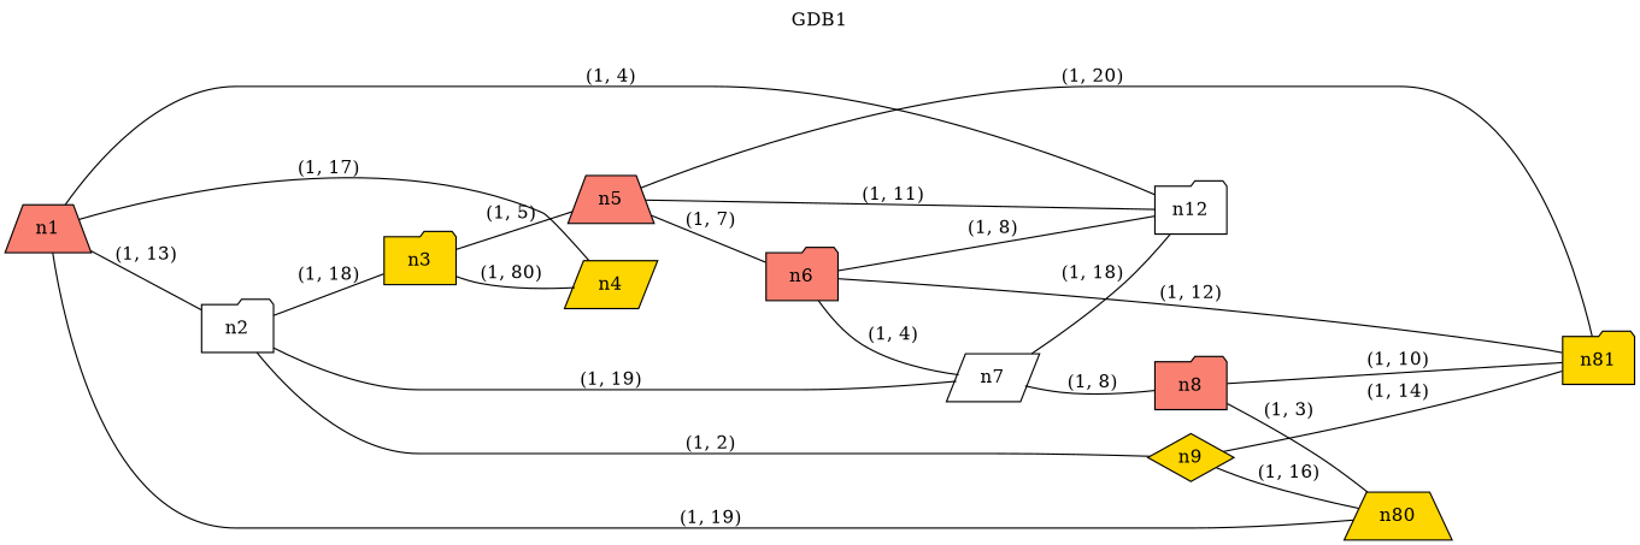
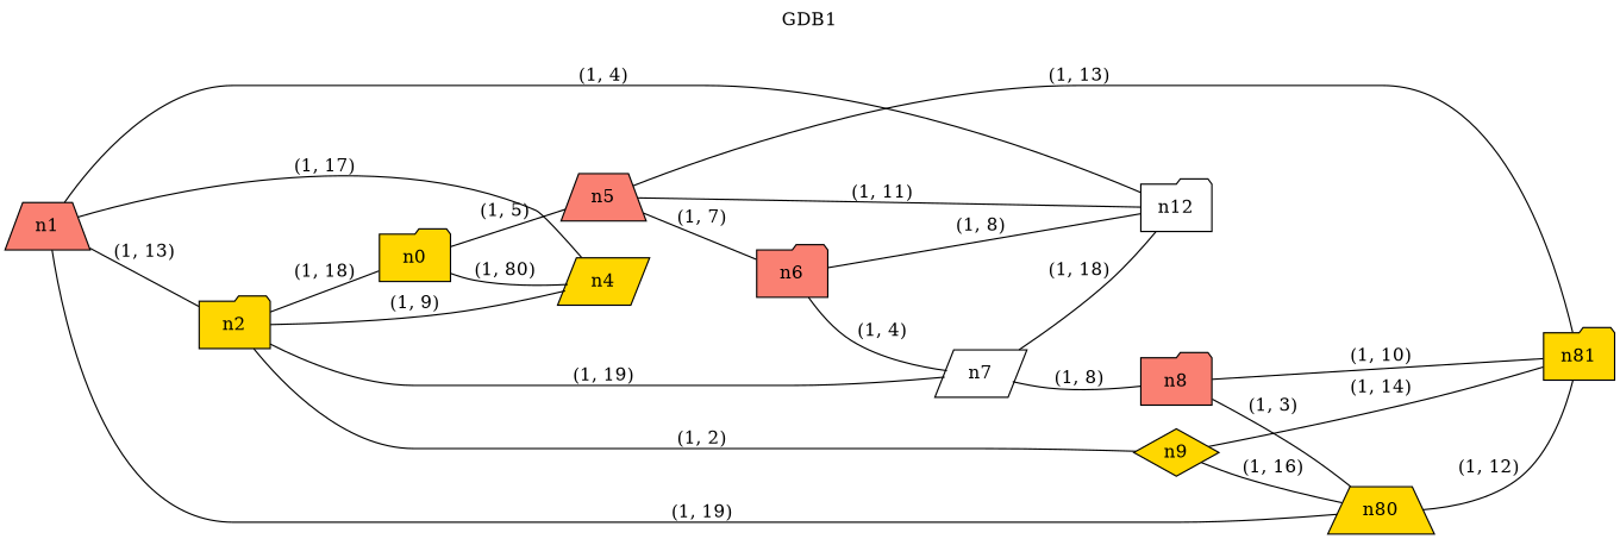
  strict graph {
    label=GDB1
    labeljust=center
    labelloc=top
    rankdir=LR
    node [fillcolor=gold shape=folder style=filled]
    n1 [fillcolor=salmon shape=trapezium]
-   n2 [fillcolor=white]
+   n2
    n4 [shape=parallelogram]
    n10 [label=n80 shape=trapezium]
    n12 [fillcolor=white]
    n7 [fillcolor=white shape=parallelogram]
-   n3
+   n3 [label=n0]
    n9 [shape=diamond]
    n8 [fillcolor=salmon]
    n11 [label=n81]
    n5 [fillcolor=salmon shape=trapezium]
    n6 [fillcolor=salmon]
    n1 -- n2 [label="(1, 13)"]
    n1 -- n4 [label="(1, 17)"]
    n1 -- n10 [label="(1, 19)"]
    n1 -- n12 [label="(1, 4)"]
+   n2 -- n4 [label="(1, 9)"]
    n2 -- n7 [label="(1, 19)"]
    n2 -- n3 [label="(1, 18)"]
    n2 -- n9 [label="(1, 2)"]
-   n6 -- n11 [label="(1, 12)"]
+   n10 -- n11 [label="(1, 12)"]
    n7 -- n12 [label="(1, 18)"]
    n7 -- n8 [label="(1, 8)"]
    n3 -- n4 [label="(1, 80)"]
    n3 -- n5 [label="(1, 5)"]
    n9 -- n10 [label="(1, 16)"]
    n9 -- n11 [label="(1, 14)"]
    n8 -- n10 [label="(1, 3)"]
    n8 -- n11 [label="(1, 10)"]
    n5 -- n12 [label="(1, 11)"]
-   n5 -- n11 [label="(1, 20)"]
+   n5 -- n11 [label="(1, 13)"]
    n5 -- n6 [label="(1, 7)"]
    n6 -- n12 [label="(1, 8)"]
    n6 -- n7 [label="(1, 4)"]
  }
